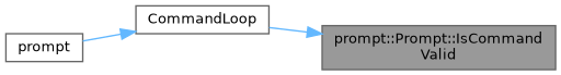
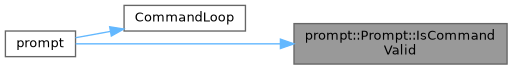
  digraph {
    rankdir=RL
    node [color=grey40 fillcolor=white fontname=Helvetica fontsize=10 shape=box style=filled]
    edge [color=steelblue1 dir=back fontname=Helvetica fontsize=10 labelfontname=Helvetica labelfontsize=10 style=solid]
    n1 [color=gray40 fillcolor=grey60 fontcolor=black height=0.2 label="prompt::Prompt::IsCommand\lValid" width=0.4]
    n2 [height=0.2 label=CommandLoop width=0.4]
    n3 [height=0.2 label=prompt width=0.4]
-   n1 -> n2
+   n1 -> n3
    n2 -> n3
  }
